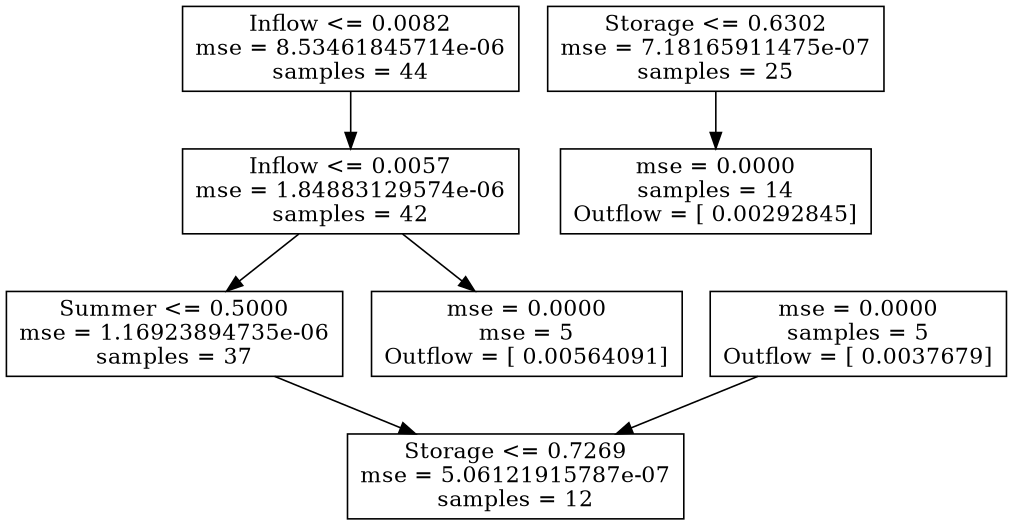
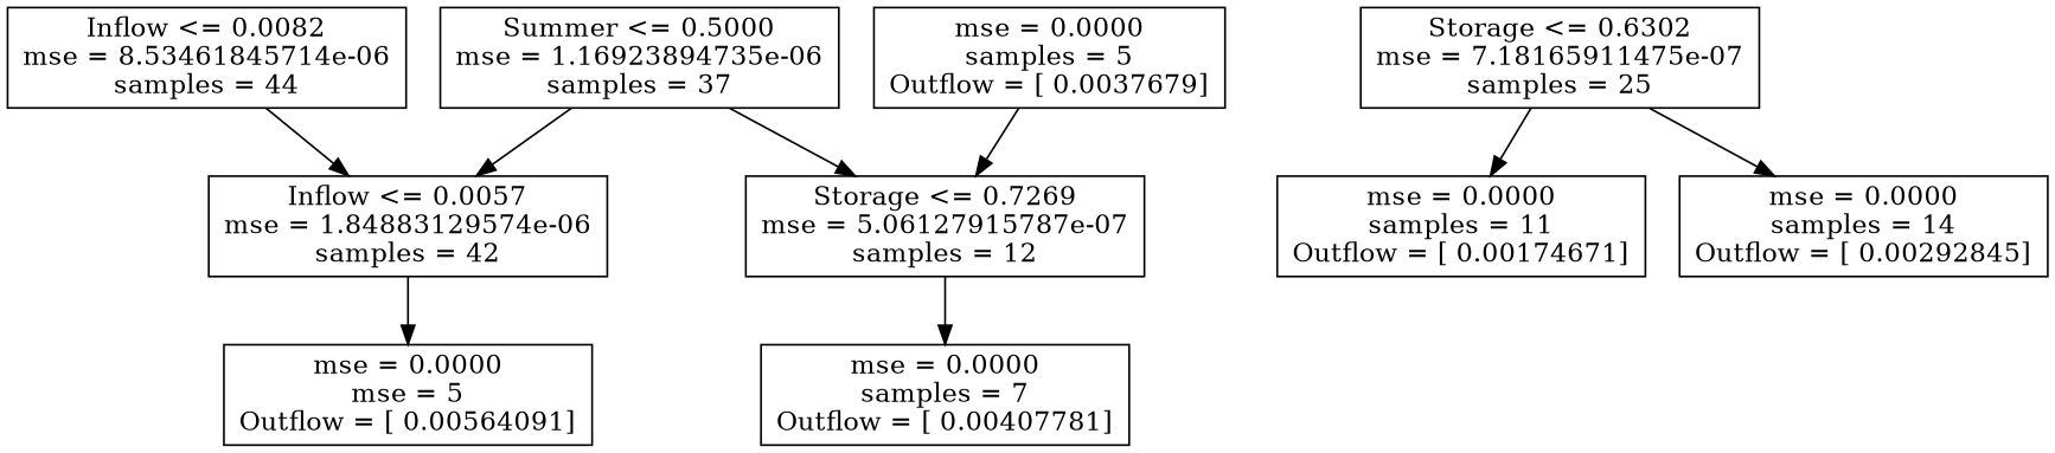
  digraph {
    node [shape=box]
    n1 [label="Inflow <= 0.0082\nmse = 8.53461845714e-06\nsamples = 44"]
    n2 [label="Inflow <= 0.0057\nmse = 1.84883129574e-06\nsamples = 42"]
    n3 [label="Summer <= 0.5000\nmse = 1.16923894735e-06\nsamples = 37"]
    n4 [label="mse = 0.0000\nmse = 5\nOutflow = [ 0.00564091]"]
-   n5 [label="Storage <= 0.7269\nmse = 5.06121915787e-07\nsamples = 12"]
+   n5 [label="Storage <= 0.7269\nmse = 5.06127915787e-07\nsamples = 12"]
    n6 [label="Storage <= 0.6302\nmse = 7.18165911475e-07\nsamples = 25"]
+   n7 [label="mse = 0.0000\nsamples = 11\nOutflow = [ 0.00174671]"]
    n8 [label="mse = 0.0000\nsamples = 14\nOutflow = [ 0.00292845]"]
+   n9 [label="mse = 0.0000\nsamples = 7\nOutflow = [ 0.00407781]"]
    n10 [label="mse = 0.0000\nsamples = 5\nOutflow = [ 0.0037679]"]
    n1 -> n2
-   n2 -> n3
+   n3 -> n2
    n2 -> n4
    n3 -> n5
+   n5 -> n9
+   n6 -> n7
    n6 -> n8
    n10 -> n5
  }
